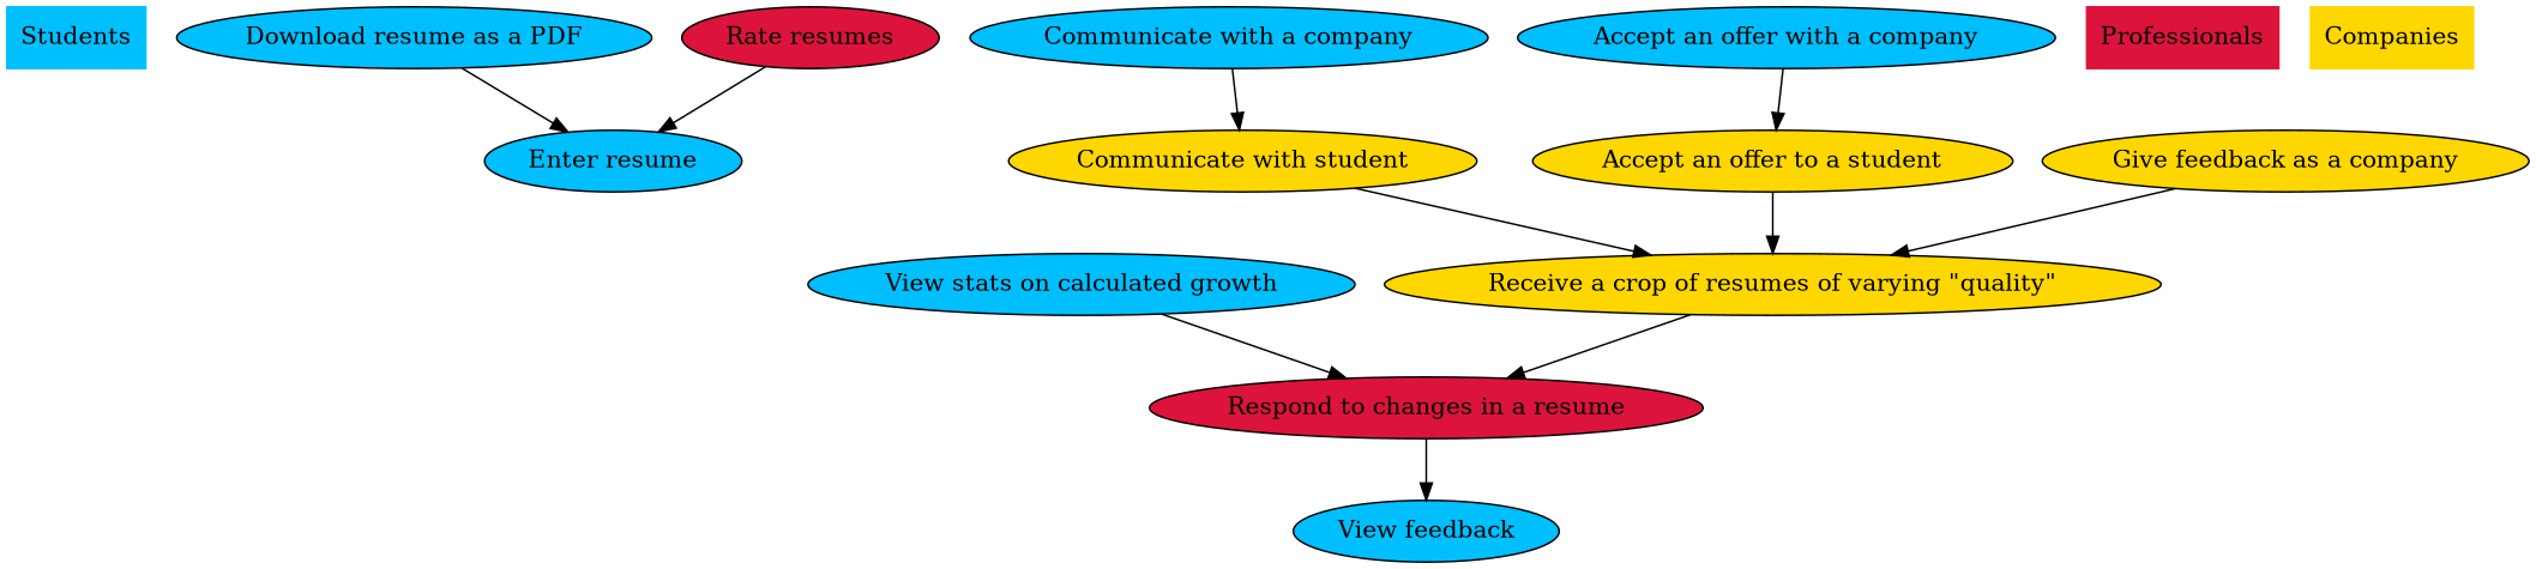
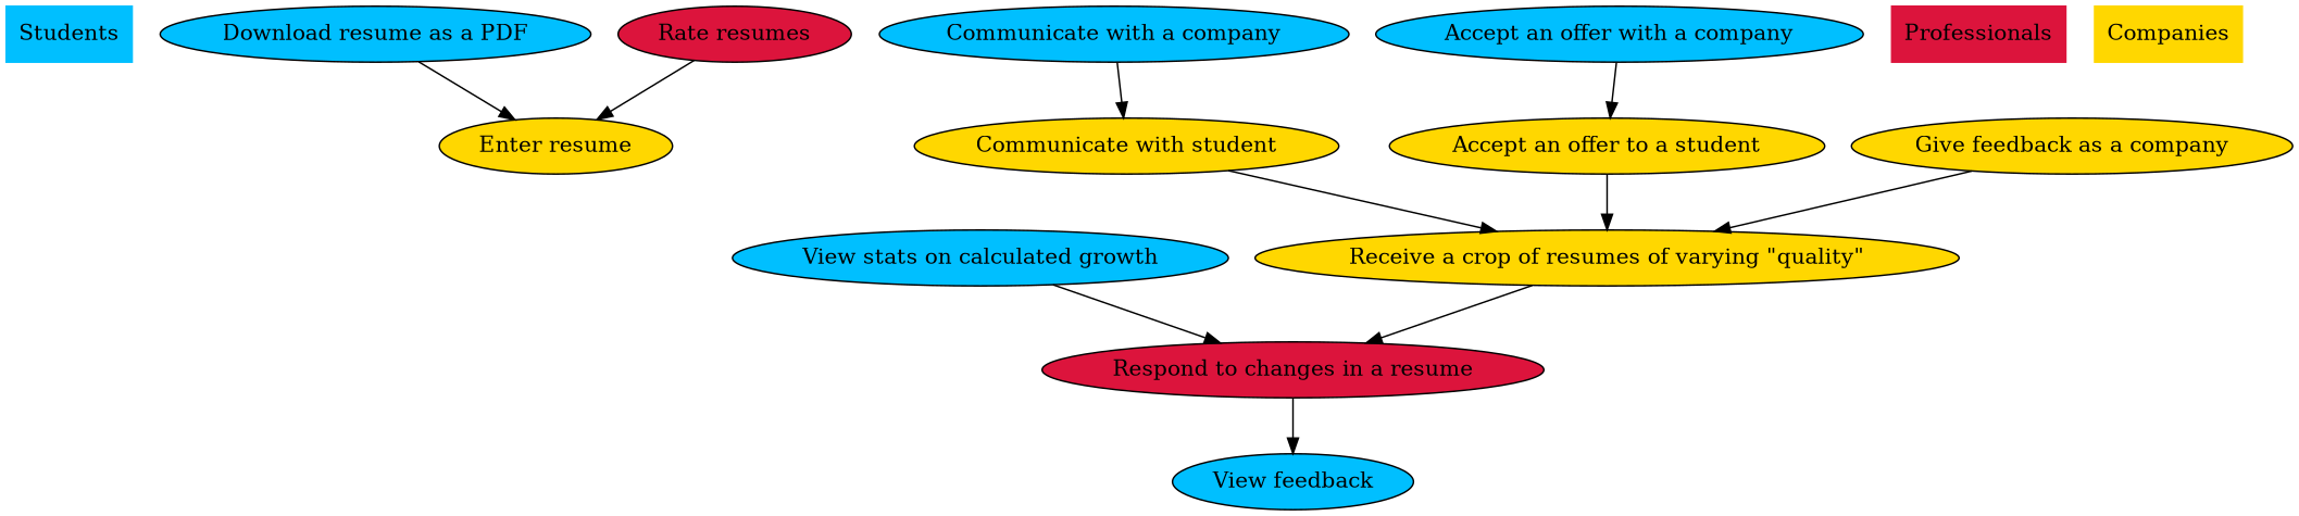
  digraph {
    node [style=filled fillcolor=deepskyblue]
    Students [color=deepskyblue shape=box fillcolor=""]
    "Download resume as a PDF"
-   "Enter resume"
+   "Enter resume" [fillcolor=gold]
    "Respond to changes in a resume" [fillcolor=crimson]
    "View stats on calculated growth"
    "View feedback"
    "Communicate with student" [fillcolor=gold]
    "Communicate with a company"
    "Receive a crop of resumes of varying \"quality\"" [fillcolor=gold]
    n10 [fillcolor=gold label="Accept an offer to a student"]
    "Accept an offer with a company"
    Professionals [color=crimson shape=box fillcolor=""]
    "Rate resumes" [fillcolor=crimson]
    Companies [color=gold shape=box fillcolor=""]
    "Give feedback as a company" [fillcolor=gold]
    "Download resume as a PDF" -> "Enter resume"
    "Respond to changes in a resume" -> "View feedback"
    "View stats on calculated growth" -> "Respond to changes in a resume"
    "Communicate with student" -> "Receive a crop of resumes of varying \"quality\""
    "Communicate with a company" -> "Communicate with student"
    "Receive a crop of resumes of varying \"quality\"" -> "Respond to changes in a resume"
    n10 -> "Receive a crop of resumes of varying \"quality\""
    "Accept an offer with a company" -> n10
    "Rate resumes" -> "Enter resume"
    "Give feedback as a company" -> "Receive a crop of resumes of varying \"quality\""
  }
